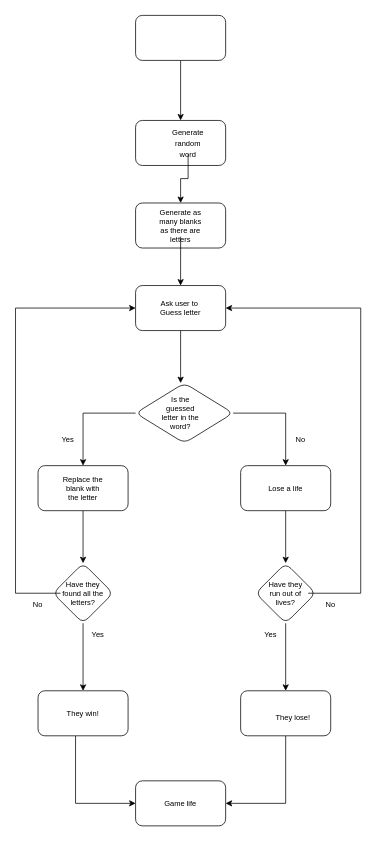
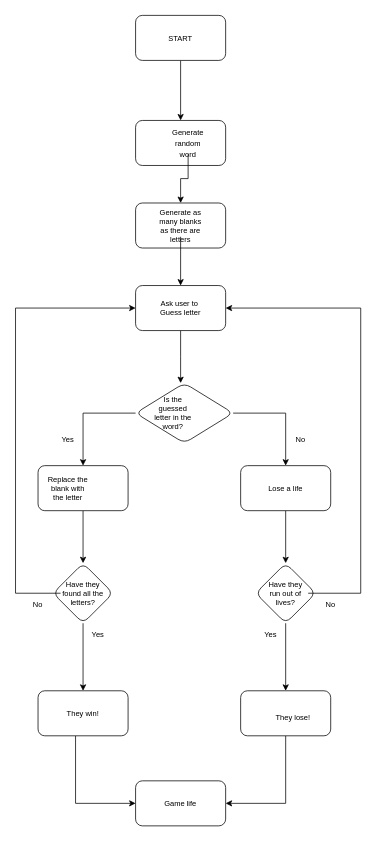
  <mxCell id="0" />
  <mxCell id="1" parent="0" />
  <mxCell id="2" value="" style="edgeStyle=orthogonalEdgeStyle;rounded=0;orthogonalLoop=1;jettySize=auto;html=1;" parent="1" source="3" target="5" edge="1"><mxGeometry relative="1" as="geometry" /></mxCell>
  <mxCell id="3" value="" style="rounded=1;whiteSpace=wrap;html=1;" parent="1" vertex="1"><mxGeometry x="180" y="20" width="120" height="60" as="geometry" /></mxCell>
+ <mxCell id="4" value="&lt;font style=&quot;font-size: 10px;&quot;&gt;START&lt;/font&gt;" style="text;html=1;strokeColor=none;fillColor=none;align=center;verticalAlign=middle;whiteSpace=wrap;rounded=0;" parent="1" vertex="1"><mxGeometry x="210" y="35" width="60" height="30" as="geometry" /></mxCell>
  <mxCell id="5" value="" style="rounded=1;whiteSpace=wrap;html=1;" parent="1" vertex="1"><mxGeometry x="180" y="160" width="120" height="60" as="geometry" /></mxCell>
  <mxCell id="6" value="" style="edgeStyle=orthogonalEdgeStyle;rounded=0;orthogonalLoop=1;jettySize=auto;html=1;fontSize=10;" parent="1" source="7" target="8" edge="1"><mxGeometry relative="1" as="geometry" /></mxCell>
  <mxCell id="7" value="&lt;font style=&quot;font-size: 10px;&quot;&gt;Generate random word&lt;/font&gt;" style="text;html=1;strokeColor=none;fillColor=none;align=center;verticalAlign=middle;whiteSpace=wrap;rounded=0;" parent="1" vertex="1"><mxGeometry x="220" y="175" width="60" height="30" as="geometry" /></mxCell>
  <mxCell id="8" value="" style="rounded=1;whiteSpace=wrap;html=1;fontSize=10;" parent="1" vertex="1"><mxGeometry x="180" y="270" width="120" height="60" as="geometry" /></mxCell>
  <mxCell id="9" value="" style="edgeStyle=orthogonalEdgeStyle;rounded=0;orthogonalLoop=1;jettySize=auto;html=1;fontSize=10;" parent="1" source="10" target="12" edge="1"><mxGeometry relative="1" as="geometry" /></mxCell>
  <mxCell id="10" value="Generate as many blanks as there are letters" style="text;html=1;strokeColor=none;fillColor=none;align=center;verticalAlign=middle;whiteSpace=wrap;rounded=0;fontSize=10;" parent="1" vertex="1"><mxGeometry x="210" y="285" width="60" height="30" as="geometry" /></mxCell>
  <mxCell id="11" value="" style="edgeStyle=orthogonalEdgeStyle;rounded=0;orthogonalLoop=1;jettySize=auto;html=1;fontSize=10;" parent="1" source="12" edge="1"><mxGeometry relative="1" as="geometry"><mxPoint x="240" y="510" as="targetPoint" /></mxGeometry></mxCell>
  <mxCell id="12" value="" style="rounded=1;whiteSpace=wrap;html=1;fontSize=10;" parent="1" vertex="1"><mxGeometry x="180" y="380" width="120" height="60" as="geometry" /></mxCell>
  <mxCell id="13" value="Ask user to&amp;nbsp; Guess letter" style="text;html=1;strokeColor=none;fillColor=none;align=center;verticalAlign=middle;whiteSpace=wrap;rounded=0;fontSize=10;" parent="1" vertex="1"><mxGeometry x="210" y="395" width="60" height="30" as="geometry" /></mxCell>
  <mxCell id="14" style="edgeStyle=orthogonalEdgeStyle;rounded=0;orthogonalLoop=1;jettySize=auto;html=1;fontSize=10;" parent="1" edge="1"><mxGeometry relative="1" as="geometry"><mxPoint x="190" y="550" as="targetPoint" /><mxPoint x="190" y="550" as="sourcePoint" /></mxGeometry></mxCell>
  <mxCell id="15" value="" style="edgeStyle=orthogonalEdgeStyle;rounded=0;orthogonalLoop=1;jettySize=auto;html=1;fontSize=10;" parent="1" source="17" target="20" edge="1"><mxGeometry relative="1" as="geometry"><mxPoint x="10" y="560" as="sourcePoint" /></mxGeometry></mxCell>
  <mxCell id="16" value="" style="edgeStyle=orthogonalEdgeStyle;rounded=0;orthogonalLoop=1;jettySize=auto;html=1;fontSize=10;" parent="1" source="17" target="24" edge="1"><mxGeometry relative="1" as="geometry" /></mxCell>
  <mxCell id="17" value="" style="rhombus;whiteSpace=wrap;html=1;fontSize=10;rounded=1;" parent="1" vertex="1"><mxGeometry x="180" y="510" width="130" height="80" as="geometry" /></mxCell>
- <mxCell id="18" value="Is the guessed &lt;br&gt;letter in the word?" style="text;html=1;strokeColor=none;fillColor=none;align=center;verticalAlign=middle;whiteSpace=wrap;rounded=0;fontSize=10;" parent="1" vertex="1"><mxGeometry x="210" y="535" width="60" height="30" as="geometry" /></mxCell>
+ <mxCell id="18" value="Is the guessed &lt;br&gt;letter in the word?" style="text;html=1;strokeColor=none;fillColor=none;align=center;verticalAlign=middle;whiteSpace=wrap;rounded=0;fontSize=10;" parent="1" vertex="1"><mxGeometry x="200" y="535" width="60" height="30" as="geometry" /></mxCell>
  <mxCell id="19" value="" style="edgeStyle=orthogonalEdgeStyle;rounded=0;orthogonalLoop=1;jettySize=auto;html=1;fontSize=10;" parent="1" source="20" target="28" edge="1"><mxGeometry relative="1" as="geometry" /></mxCell>
  <mxCell id="20" value="" style="whiteSpace=wrap;html=1;fontSize=10;rounded=1;" parent="1" vertex="1"><mxGeometry x="50" y="620" width="120" height="60" as="geometry" /></mxCell>
- <mxCell id="21" value="Replace the blank with the letter" style="text;html=1;strokeColor=none;fillColor=none;align=center;verticalAlign=middle;whiteSpace=wrap;rounded=0;fontSize=10;" parent="1" vertex="1"><mxGeometry x="80" y="635" width="60" height="30" as="geometry" /></mxCell>
+ <mxCell id="21" value="Replace the blank with the letter" style="text;html=1;strokeColor=none;fillColor=none;align=center;verticalAlign=middle;whiteSpace=wrap;rounded=0;fontSize=10;" parent="1" vertex="1"><mxGeometry x="60" y="635" width="60" height="30" as="geometry" /></mxCell>
  <mxCell id="22" value="Yes" style="text;html=1;strokeColor=none;fillColor=none;align=center;verticalAlign=middle;whiteSpace=wrap;rounded=0;fontSize=10;" parent="1" vertex="1"><mxGeometry x="60" y="570" width="60" height="30" as="geometry" /></mxCell>
  <mxCell id="23" value="" style="edgeStyle=orthogonalEdgeStyle;rounded=0;orthogonalLoop=1;jettySize=auto;html=1;fontSize=10;" parent="1" source="24" target="30" edge="1"><mxGeometry relative="1" as="geometry" /></mxCell>
  <mxCell id="24" value="" style="rounded=1;whiteSpace=wrap;html=1;fontSize=10;" parent="1" vertex="1"><mxGeometry x="320" y="620" width="120" height="60" as="geometry" /></mxCell>
  <mxCell id="25" value="No" style="text;html=1;strokeColor=none;fillColor=none;align=center;verticalAlign=middle;whiteSpace=wrap;rounded=0;fontSize=10;" parent="1" vertex="1"><mxGeometry x="370" y="570" width="60" height="30" as="geometry" /></mxCell>
  <mxCell id="26" value="Lose a life" style="text;html=1;strokeColor=none;fillColor=none;align=center;verticalAlign=middle;whiteSpace=wrap;rounded=0;fontSize=10;" parent="1" vertex="1"><mxGeometry x="350" y="635" width="60" height="30" as="geometry" /></mxCell>
  <mxCell id="27" value="" style="edgeStyle=orthogonalEdgeStyle;rounded=0;orthogonalLoop=1;jettySize=auto;html=1;fontSize=10;" parent="1" source="28" target="36" edge="1"><mxGeometry relative="1" as="geometry" /></mxCell>
  <mxCell id="28" value="" style="rhombus;whiteSpace=wrap;html=1;fontSize=10;rounded=1;" parent="1" vertex="1"><mxGeometry x="70" y="750" width="80" height="80" as="geometry" /></mxCell>
  <mxCell id="29" value="" style="edgeStyle=orthogonalEdgeStyle;rounded=0;orthogonalLoop=1;jettySize=auto;html=1;fontSize=10;" parent="1" source="30" target="38" edge="1"><mxGeometry relative="1" as="geometry" /></mxCell>
  <mxCell id="30" value="" style="rhombus;whiteSpace=wrap;html=1;fontSize=10;rounded=1;" parent="1" vertex="1"><mxGeometry x="340" y="750" width="80" height="80" as="geometry" /></mxCell>
  <mxCell id="31" style="edgeStyle=orthogonalEdgeStyle;rounded=0;orthogonalLoop=1;jettySize=auto;html=1;entryX=0;entryY=0.5;entryDx=0;entryDy=0;fontSize=10;exitX=0;exitY=0.5;exitDx=0;exitDy=0;" parent="1" source="32" target="12" edge="1"><mxGeometry relative="1" as="geometry"><mxPoint x="70" y="790" as="sourcePoint" /><Array as="points"><mxPoint x="20" y="790" /><mxPoint x="20" y="410" /></Array></mxGeometry></mxCell>
  <mxCell id="32" value="Have they found all the letters?" style="text;html=1;strokeColor=none;fillColor=none;align=center;verticalAlign=middle;whiteSpace=wrap;rounded=0;fontSize=10;" parent="1" vertex="1"><mxGeometry x="80" y="775" width="60" height="30" as="geometry" /></mxCell>
  <mxCell id="33" style="edgeStyle=orthogonalEdgeStyle;rounded=0;orthogonalLoop=1;jettySize=auto;html=1;entryX=1;entryY=0.5;entryDx=0;entryDy=0;fontSize=10;" parent="1" source="34" target="12" edge="1"><mxGeometry relative="1" as="geometry"><Array as="points"><mxPoint x="480" y="790" /><mxPoint x="480" y="410" /></Array></mxGeometry></mxCell>
  <mxCell id="34" value="Have they run out of lives?" style="text;html=1;strokeColor=none;fillColor=none;align=center;verticalAlign=middle;whiteSpace=wrap;rounded=0;fontSize=10;" parent="1" vertex="1"><mxGeometry x="350" y="775" width="60" height="30" as="geometry" /></mxCell>
  <mxCell id="35" value="" style="edgeStyle=orthogonalEdgeStyle;rounded=0;orthogonalLoop=1;jettySize=auto;html=1;fontSize=10;" parent="1" source="36" target="45" edge="1"><mxGeometry relative="1" as="geometry"><Array as="points"><mxPoint x="100" y="1070" /></Array></mxGeometry></mxCell>
  <mxCell id="36" value="" style="whiteSpace=wrap;html=1;fontSize=10;rounded=1;" parent="1" vertex="1"><mxGeometry x="50" y="920" width="120" height="60" as="geometry" /></mxCell>
  <mxCell id="37" style="edgeStyle=orthogonalEdgeStyle;rounded=0;orthogonalLoop=1;jettySize=auto;html=1;exitX=0.5;exitY=1;exitDx=0;exitDy=0;entryX=1;entryY=0.5;entryDx=0;entryDy=0;fontSize=10;" parent="1" source="38" target="45" edge="1"><mxGeometry relative="1" as="geometry" /></mxCell>
  <mxCell id="38" value="" style="whiteSpace=wrap;html=1;fontSize=10;rounded=1;" parent="1" vertex="1"><mxGeometry x="320" y="920" width="120" height="60" as="geometry" /></mxCell>
  <mxCell id="39" value="They win!" style="text;html=1;strokeColor=none;fillColor=none;align=center;verticalAlign=middle;whiteSpace=wrap;rounded=0;fontSize=10;" parent="1" vertex="1"><mxGeometry x="80" y="935" width="60" height="30" as="geometry" /></mxCell>
  <mxCell id="40" value="They lose!" style="text;html=1;strokeColor=none;fillColor=none;align=center;verticalAlign=middle;whiteSpace=wrap;rounded=0;fontSize=10;" parent="1" vertex="1"><mxGeometry x="360" y="940" width="60" height="30" as="geometry" /></mxCell>
  <mxCell id="41" value="No" style="text;html=1;strokeColor=none;fillColor=none;align=center;verticalAlign=middle;whiteSpace=wrap;rounded=0;fontSize=10;" parent="1" vertex="1"><mxGeometry x="20" y="790" width="60" height="30" as="geometry" /></mxCell>
  <mxCell id="42" value="No" style="text;html=1;strokeColor=none;fillColor=none;align=center;verticalAlign=middle;whiteSpace=wrap;rounded=0;fontSize=10;" parent="1" vertex="1"><mxGeometry x="410" y="790" width="60" height="30" as="geometry" /></mxCell>
  <mxCell id="43" value="Yes" style="text;html=1;strokeColor=none;fillColor=none;align=center;verticalAlign=middle;whiteSpace=wrap;rounded=0;fontSize=10;" parent="1" vertex="1"><mxGeometry x="100" y="830" width="60" height="30" as="geometry" /></mxCell>
  <mxCell id="44" value="Yes" style="text;html=1;strokeColor=none;fillColor=none;align=center;verticalAlign=middle;whiteSpace=wrap;rounded=0;fontSize=10;" parent="1" vertex="1"><mxGeometry x="330" y="830" width="60" height="30" as="geometry" /></mxCell>
  <mxCell id="45" value="" style="whiteSpace=wrap;html=1;fontSize=10;rounded=1;" parent="1" vertex="1"><mxGeometry x="180" y="1040" width="120" height="60" as="geometry" /></mxCell>
  <mxCell id="46" value="Game life" style="text;html=1;strokeColor=none;fillColor=none;align=center;verticalAlign=middle;whiteSpace=wrap;rounded=0;fontSize=10;" parent="1" vertex="1"><mxGeometry x="210" y="1055" width="60" height="30" as="geometry" /></mxCell>
